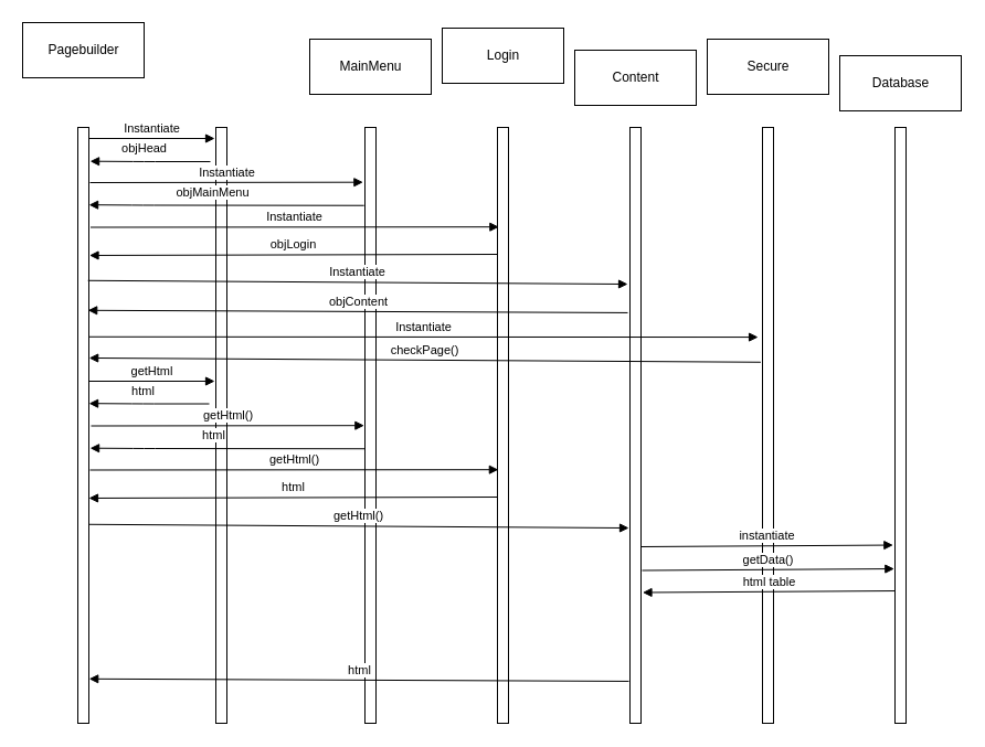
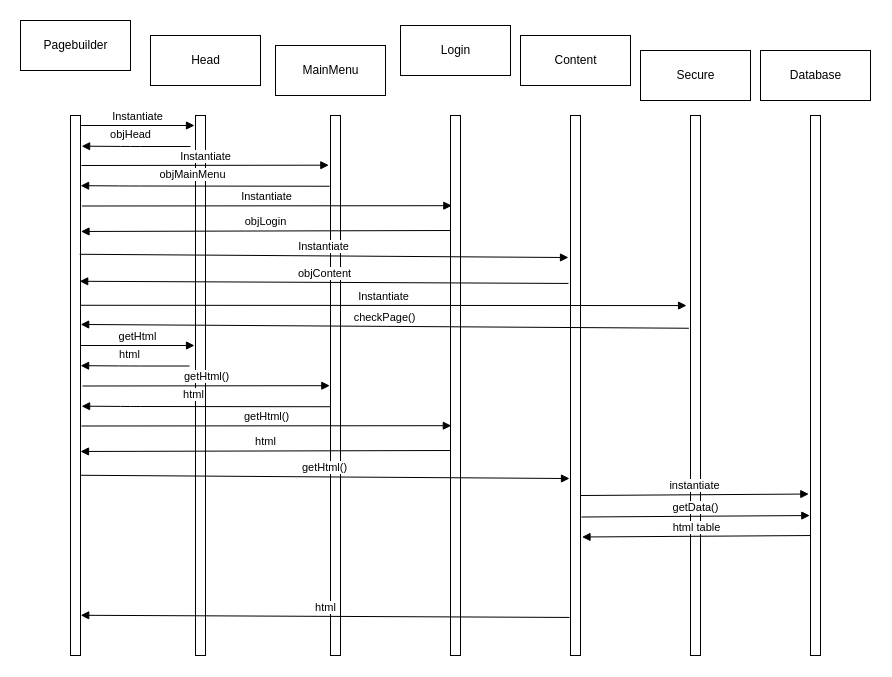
  <mxCell id="0" />
  <mxCell id="1" parent="0" />
  <mxCell id="2" value="Pagebuilder" style="html=1;" parent="1" vertex="1"><mxGeometry x="20" y="20" width="110" height="50" as="geometry" /></mxCell>
- <mxCell id="4" value="MainMenu" style="html=1;" parent="1" vertex="1"><mxGeometry x="280" y="35" width="110" height="50" as="geometry" /></mxCell>
+ <mxCell id="3" value="Head" style="html=1;" parent="1" vertex="1"><mxGeometry x="150" y="35" width="110" height="50" as="geometry" /></mxCell>
+ <mxCell id="4" value="MainMenu" style="html=1;" parent="1" vertex="1"><mxGeometry x="275" y="45" width="110" height="50" as="geometry" /></mxCell>
  <mxCell id="5" value="Login" style="html=1;" parent="1" vertex="1"><mxGeometry x="400" y="25" width="110" height="50" as="geometry" /></mxCell>
- <mxCell id="6" value="Content" style="html=1;" parent="1" vertex="1"><mxGeometry x="520" y="45" width="110" height="50" as="geometry" /></mxCell>
- <mxCell id="7" value="Secure" style="html=1;" parent="1" vertex="1"><mxGeometry x="640" y="35" width="110" height="50" as="geometry" /></mxCell>
+ <mxCell id="6" value="Content" style="html=1;" parent="1" vertex="1"><mxGeometry x="520" y="35" width="110" height="50" as="geometry" /></mxCell>
+ <mxCell id="7" value="Secure" style="html=1;" parent="1" vertex="1"><mxGeometry x="640" y="50" width="110" height="50" as="geometry" /></mxCell>
  <mxCell id="8" value="Database" style="html=1;" parent="1" vertex="1"><mxGeometry x="760" y="50" width="110" height="50" as="geometry" /></mxCell>
  <mxCell id="9" value="" style="html=1;points=[];perimeter=orthogonalPerimeter;" parent="1" vertex="1"><mxGeometry x="70" y="115" width="10" height="540" as="geometry" /></mxCell>
  <mxCell id="10" value="" style="html=1;points=[];perimeter=orthogonalPerimeter;" parent="1" vertex="1"><mxGeometry x="195" y="115" width="10" height="540" as="geometry" /></mxCell>
  <mxCell id="11" value="" style="html=1;points=[];perimeter=orthogonalPerimeter;" parent="1" vertex="1"><mxGeometry x="330" y="115" width="10" height="540" as="geometry" /></mxCell>
  <mxCell id="12" value="" style="html=1;points=[];perimeter=orthogonalPerimeter;" parent="1" vertex="1"><mxGeometry x="450" y="115" width="10" height="540" as="geometry" /></mxCell>
  <mxCell id="13" value="" style="html=1;points=[];perimeter=orthogonalPerimeter;" parent="1" vertex="1"><mxGeometry x="570" y="115" width="10" height="540" as="geometry" /></mxCell>
  <mxCell id="14" value="" style="html=1;points=[];perimeter=orthogonalPerimeter;" parent="1" vertex="1"><mxGeometry x="690" y="115" width="10" height="540" as="geometry" /></mxCell>
  <mxCell id="15" value="" style="html=1;points=[];perimeter=orthogonalPerimeter;" parent="1" vertex="1"><mxGeometry x="810" y="115" width="10" height="540" as="geometry" /></mxCell>
  <mxCell id="16" value="Instantiate" style="html=1;verticalAlign=bottom;endArrow=block;" parent="1" edge="1"><mxGeometry width="80" relative="1" as="geometry"><mxPoint x="80" y="125" as="sourcePoint" /><mxPoint x="194" y="125" as="targetPoint" /></mxGeometry></mxCell>
  <mxCell id="17" value="objHead" style="html=1;verticalAlign=bottom;endArrow=block;entryX=1.11;entryY=0.042;entryDx=0;entryDy=0;entryPerimeter=0;" parent="1" edge="1"><mxGeometry x="0.102" y="-3" width="80" relative="1" as="geometry"><mxPoint x="190" y="146" as="sourcePoint" /><mxPoint x="81.1" y="145.68" as="targetPoint" /><Array as="points"><mxPoint x="130" y="146" /></Array><mxPoint as="offset" /></mxGeometry></mxCell>
  <mxCell id="18" value="Instantiate" style="html=1;verticalAlign=bottom;endArrow=block;entryX=-0.167;entryY=0.092;entryDx=0;entryDy=0;entryPerimeter=0;" parent="1" target="11" edge="1"><mxGeometry width="80" relative="1" as="geometry"><mxPoint x="81" y="165" as="sourcePoint" /><mxPoint x="195" y="165" as="targetPoint" /></mxGeometry></mxCell>
  <mxCell id="19" value="objMainMenu" style="html=1;verticalAlign=bottom;endArrow=block;entryX=1.11;entryY=0.042;entryDx=0;entryDy=0;entryPerimeter=0;exitX=-0.081;exitY=0.131;exitDx=0;exitDy=0;exitPerimeter=0;" parent="1" source="11" edge="1"><mxGeometry x="0.102" y="-3" width="80" relative="1" as="geometry"><mxPoint x="189" y="185.5" as="sourcePoint" /><mxPoint x="80.1" y="185.18" as="targetPoint" /><Array as="points"><mxPoint x="129" y="185.5" /></Array><mxPoint as="offset" /></mxGeometry></mxCell>
  <mxCell id="20" value="Instantiate" style="html=1;verticalAlign=bottom;endArrow=block;entryX=0.133;entryY=0.167;entryDx=0;entryDy=0;entryPerimeter=0;" parent="1" target="12" edge="1"><mxGeometry width="80" relative="1" as="geometry"><mxPoint x="81.5" y="205.5" as="sourcePoint" /><mxPoint x="328.83" y="205.18" as="targetPoint" /></mxGeometry></mxCell>
  <mxCell id="21" value="objLogin" style="html=1;verticalAlign=bottom;endArrow=block;entryX=1.05;entryY=0.187;entryDx=0;entryDy=0;entryPerimeter=0;" parent="1" edge="1"><mxGeometry width="80" relative="1" as="geometry"><mxPoint x="450" y="230" as="sourcePoint" /><mxPoint x="80.5" y="230.98" as="targetPoint" /></mxGeometry></mxCell>
  <mxCell id="22" value="Instantiate" style="html=1;verticalAlign=bottom;endArrow=block;entryX=-0.2;entryY=0.263;entryDx=0;entryDy=0;entryPerimeter=0;exitX=0.92;exitY=0.257;exitDx=0;exitDy=0;exitPerimeter=0;" parent="1" source="9" target="13" edge="1"><mxGeometry width="80" relative="1" as="geometry"><mxPoint x="85" y="255.5" as="sourcePoint" /><mxPoint x="454.83" y="255.18" as="targetPoint" /></mxGeometry></mxCell>
  <mxCell id="23" value="objContent" style="html=1;verticalAlign=bottom;endArrow=block;entryX=0.92;entryY=0.307;entryDx=0;entryDy=0;entryPerimeter=0;exitX=-0.2;exitY=0.311;exitDx=0;exitDy=0;exitPerimeter=0;" parent="1" source="13" target="9" edge="1"><mxGeometry width="80" relative="1" as="geometry"><mxPoint x="449.5" y="285" as="sourcePoint" /><mxPoint x="80" y="285.98" as="targetPoint" /></mxGeometry></mxCell>
  <mxCell id="24" value="Instantiate" style="html=1;verticalAlign=bottom;endArrow=block;entryX=-0.394;entryY=0.352;entryDx=0;entryDy=0;entryPerimeter=0;exitX=0.92;exitY=0.257;exitDx=0;exitDy=0;exitPerimeter=0;" parent="1" target="14" edge="1"><mxGeometry width="80" relative="1" as="geometry"><mxPoint x="80.2" y="304.78" as="sourcePoint" /><mxPoint x="569" y="308.02" as="targetPoint" /></mxGeometry></mxCell>
  <mxCell id="25" value="checkPage()" style="html=1;verticalAlign=bottom;endArrow=block;entryX=1.018;entryY=0.387;entryDx=0;entryDy=0;entryPerimeter=0;exitX=-0.159;exitY=0.394;exitDx=0;exitDy=0;exitPerimeter=0;" parent="1" source="14" target="9" edge="1"><mxGeometry width="80" relative="1" as="geometry"><mxPoint x="578" y="292.94" as="sourcePoint" /><mxPoint x="89.2" y="290.78" as="targetPoint" /></mxGeometry></mxCell>
  <mxCell id="26" value="getHtml" style="html=1;verticalAlign=bottom;endArrow=block;" parent="1" edge="1"><mxGeometry width="80" relative="1" as="geometry"><mxPoint x="80" y="345" as="sourcePoint" /><mxPoint x="194" y="345" as="targetPoint" /></mxGeometry></mxCell>
  <mxCell id="27" value="html" style="html=1;verticalAlign=bottom;endArrow=block;entryX=1.11;entryY=0.042;entryDx=0;entryDy=0;entryPerimeter=0;" parent="1" edge="1"><mxGeometry x="0.102" y="-3" width="80" relative="1" as="geometry"><mxPoint x="189" y="365.5" as="sourcePoint" /><mxPoint x="80.1" y="365.18" as="targetPoint" /><Array as="points"><mxPoint x="129" y="365.5" /></Array><mxPoint as="offset" /></mxGeometry></mxCell>
  <mxCell id="28" value="getHtml()" style="html=1;verticalAlign=bottom;endArrow=block;entryX=-0.167;entryY=0.092;entryDx=0;entryDy=0;entryPerimeter=0;" parent="1" edge="1"><mxGeometry width="80" relative="1" as="geometry"><mxPoint x="82" y="385.5" as="sourcePoint" /><mxPoint x="329.33" y="385.18" as="targetPoint" /></mxGeometry></mxCell>
  <mxCell id="29" value="html" style="html=1;verticalAlign=bottom;endArrow=block;entryX=1.11;entryY=0.042;entryDx=0;entryDy=0;entryPerimeter=0;exitX=-0.081;exitY=0.131;exitDx=0;exitDy=0;exitPerimeter=0;" parent="1" edge="1"><mxGeometry x="0.102" y="-3" width="80" relative="1" as="geometry"><mxPoint x="330.19" y="406.24" as="sourcePoint" /><mxPoint x="81.1" y="405.68" as="targetPoint" /><Array as="points"><mxPoint x="130" y="406" /></Array><mxPoint as="offset" /></mxGeometry></mxCell>
  <mxCell id="30" value="getHtml()" style="html=1;verticalAlign=bottom;endArrow=block;entryX=0.133;entryY=0.167;entryDx=0;entryDy=0;entryPerimeter=0;" parent="1" edge="1"><mxGeometry width="80" relative="1" as="geometry"><mxPoint x="81" y="425.5" as="sourcePoint" /><mxPoint x="450.83" y="425.18" as="targetPoint" /></mxGeometry></mxCell>
  <mxCell id="31" value="html" style="html=1;verticalAlign=bottom;endArrow=block;entryX=1.05;entryY=0.187;entryDx=0;entryDy=0;entryPerimeter=0;" parent="1" edge="1"><mxGeometry width="80" relative="1" as="geometry"><mxPoint x="449.5" y="450" as="sourcePoint" /><mxPoint x="80" y="450.98" as="targetPoint" /></mxGeometry></mxCell>
  <mxCell id="32" value="getHtml()" style="html=1;verticalAlign=bottom;endArrow=block;entryX=-0.2;entryY=0.263;entryDx=0;entryDy=0;entryPerimeter=0;exitX=0.92;exitY=0.257;exitDx=0;exitDy=0;exitPerimeter=0;" parent="1" edge="1"><mxGeometry width="80" relative="1" as="geometry"><mxPoint x="80.2" y="474.78" as="sourcePoint" /><mxPoint x="569" y="478.02" as="targetPoint" /></mxGeometry></mxCell>
  <mxCell id="33" value="html" style="html=1;verticalAlign=bottom;endArrow=block;entryX=0.92;entryY=0.307;entryDx=0;entryDy=0;entryPerimeter=0;exitX=-0.2;exitY=0.311;exitDx=0;exitDy=0;exitPerimeter=0;" parent="1" edge="1"><mxGeometry width="80" relative="1" as="geometry"><mxPoint x="569" y="616.94" as="sourcePoint" /><mxPoint x="80.2" y="614.78" as="targetPoint" /></mxGeometry></mxCell>
  <mxCell id="34" value="instantiate" style="html=1;verticalAlign=bottom;endArrow=block;entryX=-0.167;entryY=0.701;entryDx=0;entryDy=0;entryPerimeter=0;" parent="1" target="15" edge="1"><mxGeometry width="80" relative="1" as="geometry"><mxPoint x="580" y="495" as="sourcePoint" /><mxPoint x="660" y="495" as="targetPoint" /></mxGeometry></mxCell>
  <mxCell id="35" value="getData()" style="html=1;verticalAlign=bottom;endArrow=block;entryX=-0.167;entryY=0.701;entryDx=0;entryDy=0;entryPerimeter=0;" parent="1" edge="1"><mxGeometry width="80" relative="1" as="geometry"><mxPoint x="581" y="516.5" as="sourcePoint" /><mxPoint x="809.33" y="515.04" as="targetPoint" /></mxGeometry></mxCell>
  <mxCell id="36" value="html table" style="html=1;verticalAlign=bottom;endArrow=block;entryX=-0.167;entryY=0.701;entryDx=0;entryDy=0;entryPerimeter=0;" parent="1" edge="1"><mxGeometry width="80" relative="1" as="geometry"><mxPoint x="809.83" y="535.04" as="sourcePoint" /><mxPoint x="581.5" y="536.5" as="targetPoint" /></mxGeometry></mxCell>
